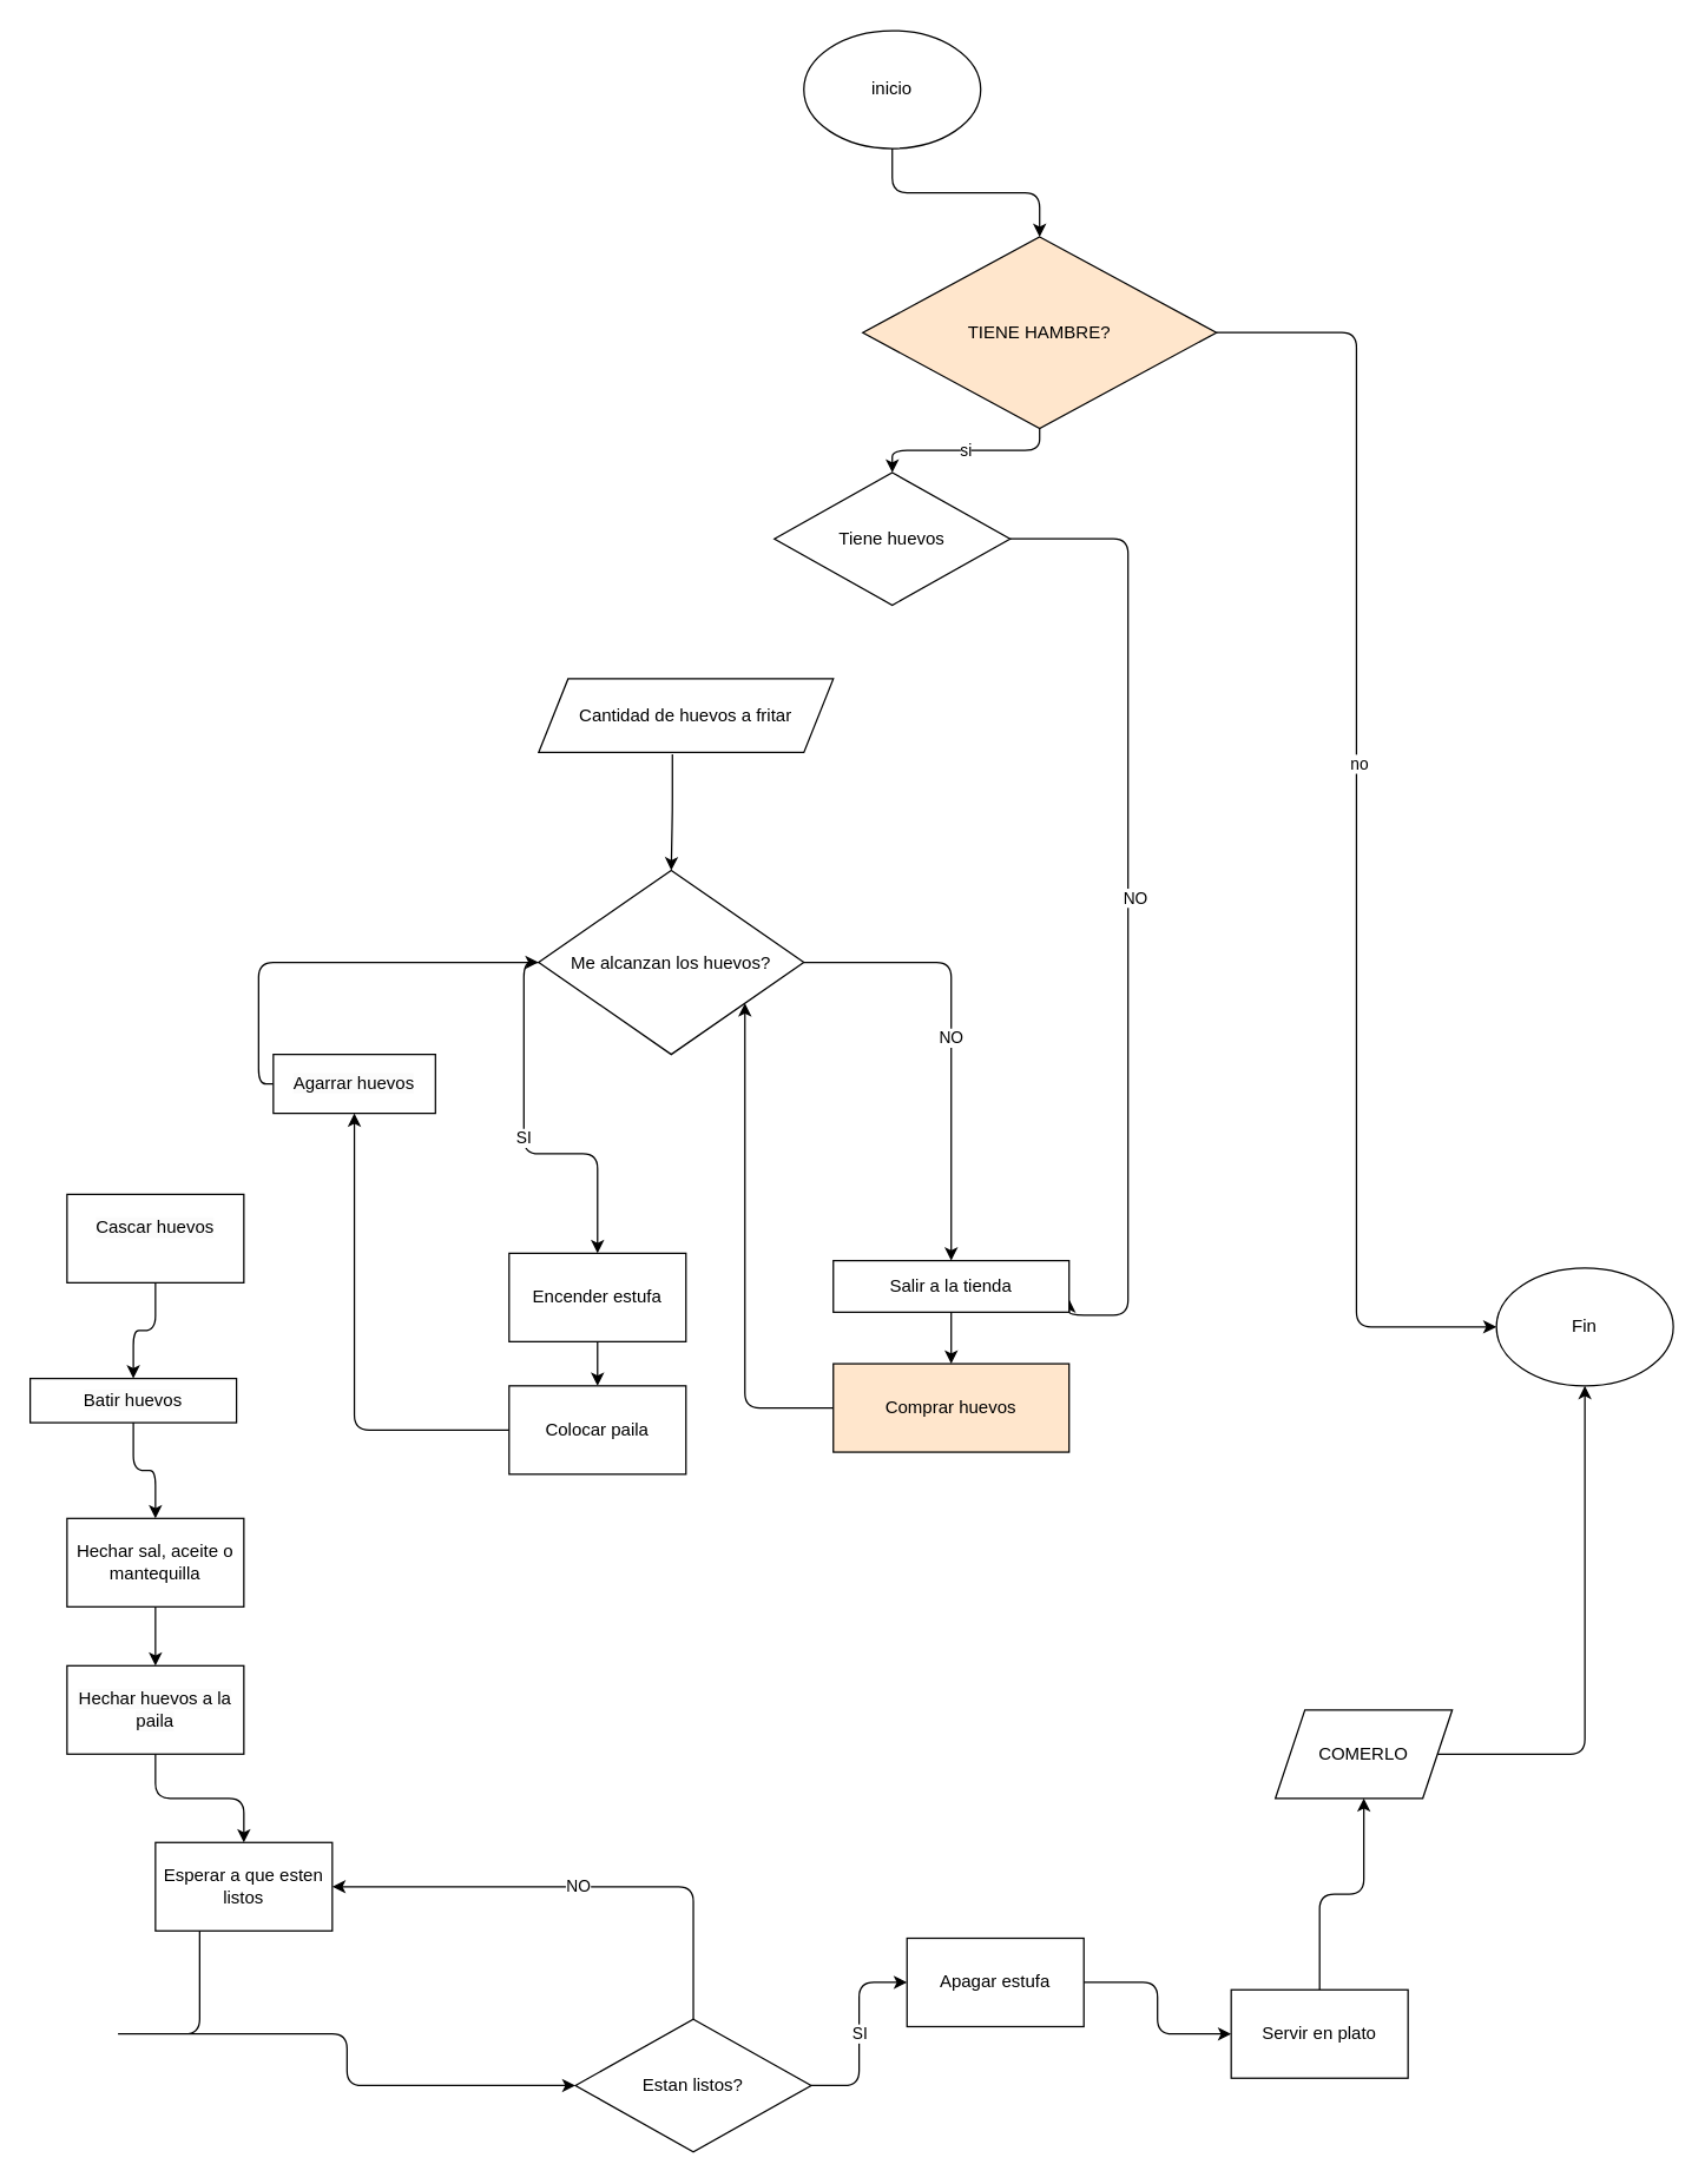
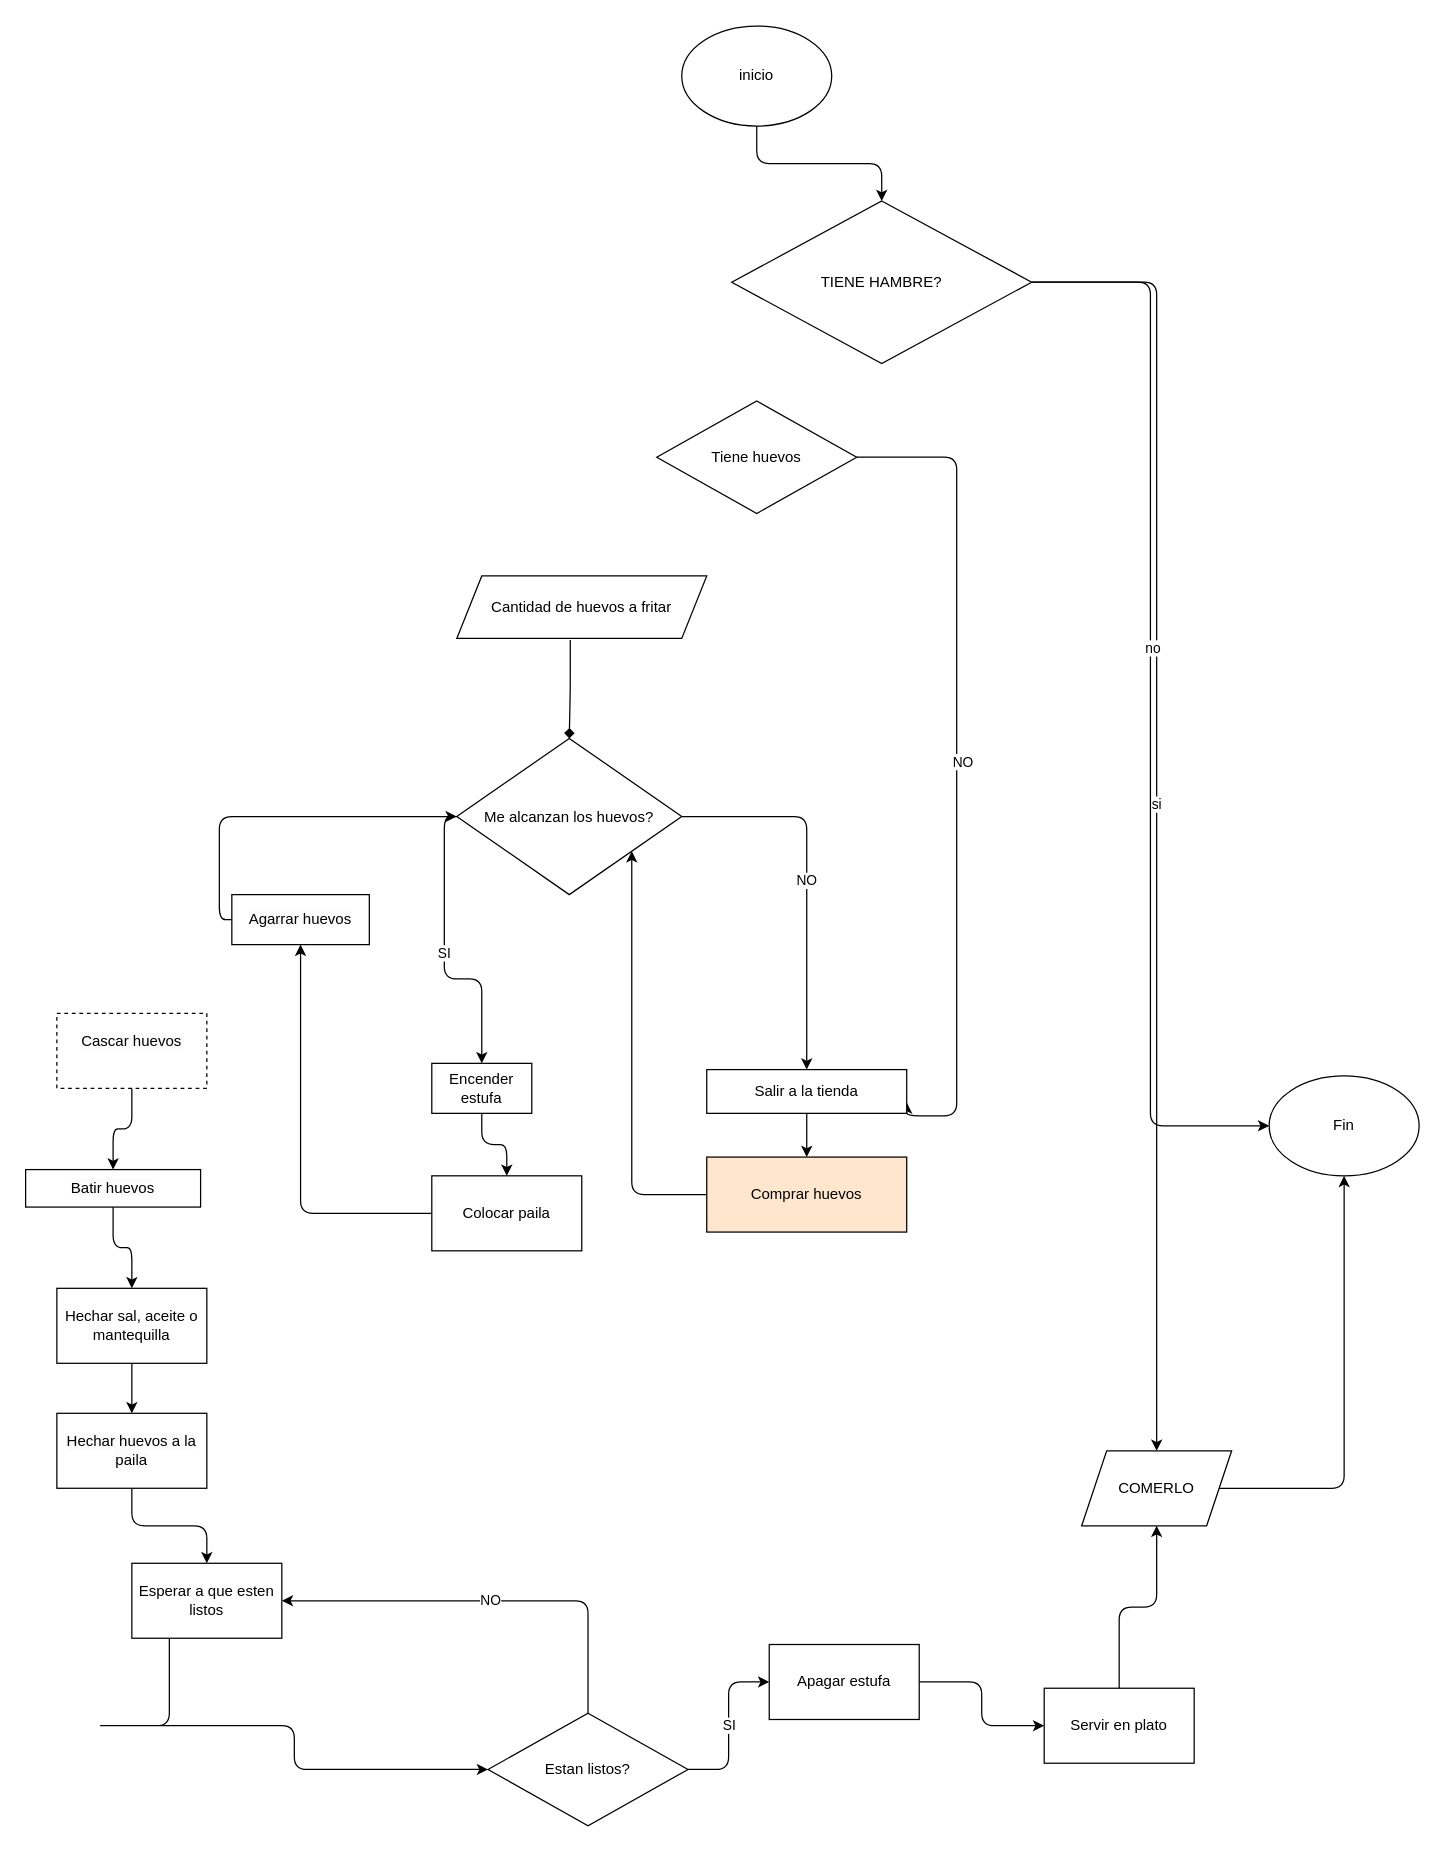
  <mxCell id="0" />
  <mxCell id="1" parent="0" />
  <mxCell id="2" style="edgeStyle=orthogonalEdgeStyle;html=1;entryX=0.5;entryY=0;entryDx=0;entryDy=0;" edge="1" parent="1" source="3" target="8"><mxGeometry relative="1" as="geometry" /></mxCell>
  <mxCell id="3" value="inicio" style="ellipse;whiteSpace=wrap;html=1;" vertex="1" parent="1"><mxGeometry x="545" y="20" width="120" height="80" as="geometry" /></mxCell>
  <mxCell id="4" value="Fin" style="ellipse;whiteSpace=wrap;html=1;" vertex="1" parent="1"><mxGeometry x="1015" y="860" width="120" height="80" as="geometry" /></mxCell>
- <mxCell id="5" value="si" style="edgeStyle=orthogonalEdgeStyle;html=1;entryX=0.5;entryY=0;entryDx=0;entryDy=0;" edge="1" parent="1" source="8" target="11"><mxGeometry relative="1" as="geometry"><mxPoint x="705" y="370" as="targetPoint" /></mxGeometry></mxCell>
+ <mxCell id="5" value="si" style="edgeStyle=orthogonalEdgeStyle;html=1;" edge="1" parent="1" source="8" target="24"><mxGeometry relative="1" as="geometry"><mxPoint x="705" y="370" as="targetPoint" /></mxGeometry></mxCell>
  <mxCell id="6" style="edgeStyle=orthogonalEdgeStyle;html=1;entryX=0;entryY=0.5;entryDx=0;entryDy=0;" edge="1" parent="1" source="8" target="4"><mxGeometry relative="1" as="geometry"><mxPoint x="965" y="100" as="targetPoint" /></mxGeometry></mxCell>
  <mxCell id="7" value="no" style="edgeLabel;html=1;align=center;verticalAlign=middle;resizable=0;points=[];" vertex="1" connectable="0" parent="6"><mxGeometry x="-0.105" y="1" relative="1" as="geometry"><mxPoint as="offset" /></mxGeometry></mxCell>
- <mxCell id="8" value="TIENE HAMBRE?" style="rhombus;whiteSpace=wrap;html=1;fillColor=#ffe6cc;" vertex="1" parent="1"><mxGeometry x="585" y="160" width="240" height="130" as="geometry" /></mxCell>
+ <mxCell id="8" value="TIENE HAMBRE?" style="rhombus;whiteSpace=wrap;html=1;" vertex="1" parent="1"><mxGeometry x="585" y="160" width="240" height="130" as="geometry" /></mxCell>
  <mxCell id="9" style="edgeStyle=orthogonalEdgeStyle;html=1;entryX=1;entryY=0.75;entryDx=0;entryDy=0;" edge="1" parent="1" source="11" target="27"><mxGeometry relative="1" as="geometry"><Array as="points"><mxPoint x="765" y="365" /><mxPoint x="765" y="892" /></Array></mxGeometry></mxCell>
  <mxCell id="10" value="NO" style="edgeLabel;html=1;align=center;verticalAlign=middle;resizable=0;points=[];" vertex="1" connectable="0" parent="9"><mxGeometry x="-0.019" y="4" relative="1" as="geometry"><mxPoint as="offset" /></mxGeometry></mxCell>
  <mxCell id="11" value="Tiene huevos" style="rhombus;whiteSpace=wrap;html=1;" vertex="1" parent="1"><mxGeometry x="525" y="320" width="160" height="90" as="geometry" /></mxCell>
- <mxCell id="12" style="edgeStyle=orthogonalEdgeStyle;html=1;entryX=0.5;entryY=0;entryDx=0;entryDy=0;exitX=0.454;exitY=1.024;exitDx=0;exitDy=0;exitPerimeter=0;" edge="1" parent="1" source="13" target="16"><mxGeometry relative="1" as="geometry" /></mxCell>
+ <mxCell id="12" style="edgeStyle=orthogonalEdgeStyle;html=1;entryX=0.5;entryY=0;entryDx=0;entryDy=0;exitX=0.454;exitY=1.024;exitDx=0;exitDy=0;exitPerimeter=0;endArrow=diamond;" edge="1" parent="1" source="13" target="16"><mxGeometry relative="1" as="geometry" /></mxCell>
  <mxCell id="13" value="Cantidad de huevos a fritar" style="shape=parallelogram;perimeter=parallelogramPerimeter;whiteSpace=wrap;html=1;fixedSize=1;" vertex="1" parent="1"><mxGeometry x="365" y="460" width="200" height="50" as="geometry" /></mxCell>
  <mxCell id="14" value="SI" style="edgeStyle=orthogonalEdgeStyle;html=1;exitX=0;exitY=0.5;exitDx=0;exitDy=0;entryX=0.5;entryY=0;entryDx=0;entryDy=0;" edge="1" parent="1" source="16" target="42"><mxGeometry relative="1" as="geometry"><mxPoint x="405" y="840" as="targetPoint" /></mxGeometry></mxCell>
  <mxCell id="15" value="NO" style="edgeStyle=orthogonalEdgeStyle;html=1;" edge="1" parent="1" source="16" target="27"><mxGeometry relative="1" as="geometry" /></mxCell>
  <mxCell id="16" value="Me alcanzan los huevos?" style="rhombus;whiteSpace=wrap;html=1;" vertex="1" parent="1"><mxGeometry x="365" y="590" width="180" height="125" as="geometry" /></mxCell>
  <mxCell id="17" value="NO" style="edgeStyle=orthogonalEdgeStyle;html=1;exitX=0.5;exitY=0;exitDx=0;exitDy=0;entryX=1;entryY=0.5;entryDx=0;entryDy=0;" edge="1" parent="1" source="19" target="38"><mxGeometry relative="1" as="geometry"><mxPoint x="295" y="1270" as="targetPoint" /></mxGeometry></mxCell>
  <mxCell id="18" value="SI" style="edgeStyle=orthogonalEdgeStyle;html=1;entryX=0;entryY=0.5;entryDx=0;entryDy=0;" edge="1" parent="1" source="19" target="40"><mxGeometry relative="1" as="geometry"><mxPoint x="605" y="1320" as="targetPoint" /></mxGeometry></mxCell>
  <mxCell id="19" value="Estan listos?" style="rhombus;whiteSpace=wrap;html=1;" vertex="1" parent="1"><mxGeometry x="390" y="1370" width="160" height="90" as="geometry" /></mxCell>
  <mxCell id="20" style="edgeStyle=orthogonalEdgeStyle;html=1;entryX=0;entryY=0.5;entryDx=0;entryDy=0;exitX=0.25;exitY=1;exitDx=0;exitDy=0;" edge="1" parent="1" source="38" target="19"><mxGeometry relative="1" as="geometry"><mxPoint x="175" y="1560" as="targetPoint" /><mxPoint x="295" y="1290.077" as="sourcePoint" /><Array as="points"><mxPoint x="75" y="1380" /><mxPoint x="235" y="1380" /><mxPoint x="235" y="1405" /></Array></mxGeometry></mxCell>
  <mxCell id="21" style="edgeStyle=orthogonalEdgeStyle;html=1;entryX=0;entryY=0.5;entryDx=0;entryDy=0;exitX=1;exitY=0.5;exitDx=0;exitDy=0;" edge="1" parent="1" source="40" target="39"><mxGeometry relative="1" as="geometry"><mxPoint x="705" y="1320.077" as="sourcePoint" /><mxPoint x="795" y="1345" as="targetPoint" /></mxGeometry></mxCell>
  <mxCell id="22" style="edgeStyle=orthogonalEdgeStyle;html=1;entryX=0.5;entryY=1;entryDx=0;entryDy=0;exitX=0.5;exitY=0;exitDx=0;exitDy=0;" edge="1" parent="1" source="39" target="24"><mxGeometry relative="1" as="geometry"><mxPoint x="860" y="1280" as="sourcePoint" /></mxGeometry></mxCell>
  <mxCell id="23" style="edgeStyle=orthogonalEdgeStyle;html=1;entryX=0.5;entryY=1;entryDx=0;entryDy=0;" edge="1" parent="1" source="24" target="4"><mxGeometry relative="1" as="geometry" /></mxCell>
  <mxCell id="24" value="COMERLO" style="shape=parallelogram;perimeter=parallelogramPerimeter;whiteSpace=wrap;html=1;fixedSize=1;" vertex="1" parent="1"><mxGeometry x="865" y="1160" width="120" height="60" as="geometry" /></mxCell>
  <mxCell id="25" style="edgeStyle=orthogonalEdgeStyle;html=1;entryX=0.5;entryY=1;entryDx=0;entryDy=0;exitX=0;exitY=0.5;exitDx=0;exitDy=0;" edge="1" parent="1" source="43" target="29"><mxGeometry relative="1" as="geometry"><mxPoint x="365" y="980.037" as="sourcePoint" /><mxPoint x="295" y="770" as="targetPoint" /></mxGeometry></mxCell>
  <mxCell id="26" style="edgeStyle=orthogonalEdgeStyle;html=1;entryX=0.5;entryY=0;entryDx=0;entryDy=0;" edge="1" parent="1" source="27" target="45"><mxGeometry relative="1" as="geometry" /></mxCell>
  <mxCell id="27" value="Salir a la tienda" style="whiteSpace=wrap;html=1;" vertex="1" parent="1"><mxGeometry x="565" y="855" width="160" height="35" as="geometry" /></mxCell>
  <mxCell id="28" style="edgeStyle=orthogonalEdgeStyle;html=1;exitX=0;exitY=0.5;exitDx=0;exitDy=0;" edge="1" parent="1" source="29" target="16"><mxGeometry relative="1" as="geometry" /></mxCell>
  <mxCell id="29" value="&lt;span style=&quot;color: rgb(0, 0, 0); font-family: Helvetica; font-size: 12px; font-style: normal; font-variant-ligatures: normal; font-variant-caps: normal; font-weight: 400; letter-spacing: normal; orphans: 2; text-align: center; text-indent: 0px; text-transform: none; widows: 2; word-spacing: 0px; -webkit-text-stroke-width: 0px; background-color: rgb(251, 251, 251); text-decoration-thickness: initial; text-decoration-style: initial; text-decoration-color: initial; float: none; display: inline !important;&quot;&gt;Agarrar huevos&lt;/span&gt;" style="rounded=0;whiteSpace=wrap;html=1;" vertex="1" parent="1"><mxGeometry x="185" y="715" width="110" height="40" as="geometry" /></mxCell>
  <mxCell id="30" style="edgeStyle=orthogonalEdgeStyle;html=1;" edge="1" parent="1" source="31" target="33"><mxGeometry relative="1" as="geometry" /></mxCell>
- <mxCell id="31" value="&#10;&lt;span style=&quot;color: rgb(0, 0, 0); font-family: Helvetica; font-size: 12px; font-style: normal; font-variant-ligatures: normal; font-variant-caps: normal; font-weight: 400; letter-spacing: normal; orphans: 2; text-align: center; text-indent: 0px; text-transform: none; widows: 2; word-spacing: 0px; -webkit-text-stroke-width: 0px; background-color: rgb(251, 251, 251); text-decoration-thickness: initial; text-decoration-style: initial; text-decoration-color: initial; float: none; display: inline !important;&quot;&gt;Cascar huevos&lt;/span&gt;&#10;&#10;" style="rounded=0;whiteSpace=wrap;html=1;" vertex="1" parent="1"><mxGeometry x="45" y="810" width="120" height="60" as="geometry" /></mxCell>
+ <mxCell id="31" value="&#10;&lt;span style=&quot;color: rgb(0, 0, 0); font-family: Helvetica; font-size: 12px; font-style: normal; font-variant-ligatures: normal; font-variant-caps: normal; font-weight: 400; letter-spacing: normal; orphans: 2; text-align: center; text-indent: 0px; text-transform: none; widows: 2; word-spacing: 0px; -webkit-text-stroke-width: 0px; background-color: rgb(251, 251, 251); text-decoration-thickness: initial; text-decoration-style: initial; text-decoration-color: initial; float: none; display: inline !important;&quot;&gt;Cascar huevos&lt;/span&gt;&#10;&#10;" style="rounded=0;whiteSpace=wrap;html=1;dashed=1;" vertex="1" parent="1"><mxGeometry x="45" y="810" width="120" height="60" as="geometry" /></mxCell>
  <mxCell id="32" style="edgeStyle=orthogonalEdgeStyle;html=1;entryX=0.5;entryY=0;entryDx=0;entryDy=0;" edge="1" parent="1" source="33" target="35"><mxGeometry relative="1" as="geometry" /></mxCell>
  <mxCell id="33" value="&lt;span style=&quot;color: rgb(0, 0, 0); font-family: Helvetica; font-size: 12px; font-style: normal; font-variant-ligatures: normal; font-variant-caps: normal; font-weight: 400; letter-spacing: normal; orphans: 2; text-align: center; text-indent: 0px; text-transform: none; widows: 2; word-spacing: 0px; -webkit-text-stroke-width: 0px; background-color: rgb(251, 251, 251); text-decoration-thickness: initial; text-decoration-style: initial; text-decoration-color: initial; float: none; display: inline !important;&quot;&gt;Batir huevos&lt;/span&gt;" style="rounded=0;whiteSpace=wrap;html=1;" vertex="1" parent="1"><mxGeometry x="20" y="935" width="140" height="30" as="geometry" /></mxCell>
  <mxCell id="34" style="edgeStyle=orthogonalEdgeStyle;html=1;entryX=0.5;entryY=0;entryDx=0;entryDy=0;" edge="1" parent="1" source="35" target="37"><mxGeometry relative="1" as="geometry" /></mxCell>
  <mxCell id="35" value="Hechar sal, aceite o mantequilla" style="rounded=0;whiteSpace=wrap;html=1;" vertex="1" parent="1"><mxGeometry x="45" y="1030" width="120" height="60" as="geometry" /></mxCell>
  <mxCell id="36" style="edgeStyle=orthogonalEdgeStyle;html=1;entryX=0.5;entryY=0;entryDx=0;entryDy=0;" edge="1" parent="1" source="37" target="38"><mxGeometry relative="1" as="geometry" /></mxCell>
  <mxCell id="37" value="&lt;span style=&quot;color: rgb(0, 0, 0); font-family: Helvetica; font-size: 12px; font-style: normal; font-variant-ligatures: normal; font-variant-caps: normal; font-weight: 400; letter-spacing: normal; orphans: 2; text-align: center; text-indent: 0px; text-transform: none; widows: 2; word-spacing: 0px; -webkit-text-stroke-width: 0px; background-color: rgb(251, 251, 251); text-decoration-thickness: initial; text-decoration-style: initial; text-decoration-color: initial; float: none; display: inline !important;&quot;&gt;Hechar huevos a la paila&lt;/span&gt;" style="rounded=0;whiteSpace=wrap;html=1;" vertex="1" parent="1"><mxGeometry x="45" y="1130" width="120" height="60" as="geometry" /></mxCell>
  <mxCell id="38" value="Esperar a que esten listos" style="rounded=0;whiteSpace=wrap;html=1;" vertex="1" parent="1"><mxGeometry x="105" y="1250" width="120" height="60" as="geometry" /></mxCell>
  <mxCell id="39" value="Servir en plato" style="rounded=0;whiteSpace=wrap;html=1;" vertex="1" parent="1"><mxGeometry x="835" y="1350" width="120" height="60" as="geometry" /></mxCell>
  <mxCell id="40" value="Apagar estufa" style="rounded=0;whiteSpace=wrap;html=1;" vertex="1" parent="1"><mxGeometry x="615" y="1315" width="120" height="60" as="geometry" /></mxCell>
  <mxCell id="41" style="edgeStyle=orthogonalEdgeStyle;html=1;" edge="1" parent="1" source="42" target="43"><mxGeometry relative="1" as="geometry" /></mxCell>
- <mxCell id="42" value="Encender estufa" style="rounded=0;whiteSpace=wrap;html=1;" vertex="1" parent="1"><mxGeometry x="345" y="850" width="120" height="60" as="geometry" /></mxCell>
+ <mxCell id="42" value="Encender estufa" style="rounded=0;whiteSpace=wrap;html=1;" vertex="1" parent="1"><mxGeometry x="345" y="850" width="80" height="40" as="geometry" /></mxCell>
  <mxCell id="43" value="Colocar paila" style="rounded=0;whiteSpace=wrap;html=1;" vertex="1" parent="1"><mxGeometry x="345" y="940" width="120" height="60" as="geometry" /></mxCell>
  <mxCell id="44" style="edgeStyle=orthogonalEdgeStyle;html=1;" edge="1" parent="1" source="45" target="16"><mxGeometry relative="1" as="geometry"><Array as="points"><mxPoint x="505" y="955" /></Array></mxGeometry></mxCell>
  <mxCell id="45" value="Comprar huevos" style="rounded=0;whiteSpace=wrap;html=1;fillColor=#ffe6cc;" vertex="1" parent="1"><mxGeometry x="565" y="925" width="160" height="60" as="geometry" /></mxCell>
